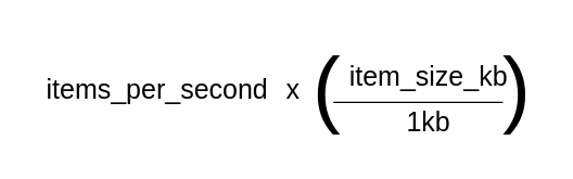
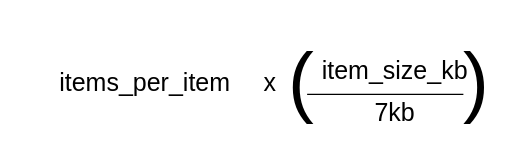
  <mxCell id="0" />
  <mxCell id="1" parent="0" />
- <mxCell id="2" value="items_per_second" style="text;html=1;align=center;verticalAlign=middle;resizable=0;points=[];autosize=1;strokeColor=none;fillColor=none;fontSize=20;" vertex="1" parent="1"><mxGeometry x="20" y="45" width="190" height="40" as="geometry" /></mxCell>
+ <mxCell id="2" value="items_per_item" style="text;html=1;align=center;verticalAlign=middle;resizable=0;points=[];autosize=1;strokeColor=none;fillColor=none;fontSize=20;" vertex="1" parent="1"><mxGeometry x="20" y="45" width="190" height="40" as="geometry" /></mxCell>
  <mxCell id="3" value="x" style="text;html=1;align=center;verticalAlign=middle;resizable=0;points=[];autosize=1;strokeColor=none;fillColor=none;fontSize=20;" vertex="1" parent="1"><mxGeometry x="200" y="45" width="30" height="40" as="geometry" /></mxCell>
  <mxCell id="4" value="item_size_kb" style="text;html=1;align=center;verticalAlign=middle;resizable=0;points=[];autosize=1;strokeColor=none;fillColor=none;fontSize=20;" vertex="1" parent="1"><mxGeometry x="245" y="35" width="140" height="40" as="geometry" /></mxCell>
- <mxCell id="5" value="1kb" style="text;html=1;align=center;verticalAlign=middle;resizable=0;points=[];autosize=1;strokeColor=none;fillColor=none;fontSize=20;" vertex="1" parent="1"><mxGeometry x="285" y="69" width="60" height="40" as="geometry" /></mxCell>
+ <mxCell id="5" value="7kb" style="text;html=1;align=center;verticalAlign=middle;resizable=0;points=[];autosize=1;strokeColor=none;fillColor=none;fontSize=20;" vertex="1" parent="1"><mxGeometry x="285" y="69" width="60" height="40" as="geometry" /></mxCell>
  <mxCell id="6" value="" style="endArrow=none;html=1;rounded=0;" edge="1" parent="1"><mxGeometry width="50" height="50" relative="1" as="geometry"><mxPoint x="245" y="75" as="sourcePoint" /><mxPoint x="370" y="75" as="targetPoint" /></mxGeometry></mxCell>
  <mxCell id="7" value="(" style="text;html=1;align=center;verticalAlign=middle;resizable=0;points=[];autosize=1;strokeColor=none;fillColor=none;fontSize=62;fontStyle=0" vertex="1" parent="1"><mxGeometry x="220" y="20" width="40" height="90" as="geometry" /></mxCell>
  <mxCell id="8" value=")" style="text;html=1;align=center;verticalAlign=middle;resizable=0;points=[];autosize=1;strokeColor=none;fillColor=none;fontSize=62;fontStyle=0" vertex="1" parent="1"><mxGeometry x="360" y="20" width="40" height="90" as="geometry" /></mxCell>
